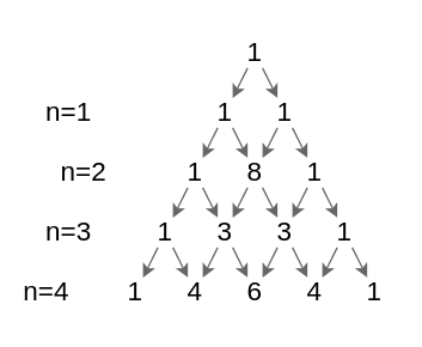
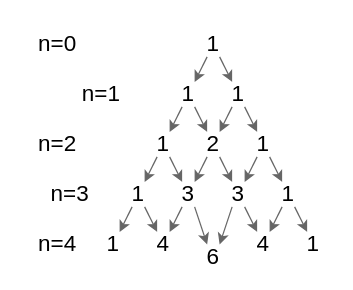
  <mxCell id="0" />
  <mxCell id="1" parent="0" />
- <mxCell id="2" value="n=1" style="text;html=1;align=center;verticalAlign=middle;resizable=0;points=[];autosize=1;fontSize=18;" parent="1" vertex="1"><mxGeometry x="20" y="60" width="50" height="30" as="geometry" /></mxCell>
+ <mxCell id="2" value="n=1" style="text;html=1;align=center;verticalAlign=middle;resizable=0;points=[];autosize=1;fontSize=18;" parent="1" vertex="1"><mxGeometry x="55" y="60" width="50" height="30" as="geometry" /></mxCell>
  <mxCell id="3" value="1" style="rounded=0;whiteSpace=wrap;html=1;fillColor=none;strokeColor=none;fontSize=18;" parent="1" vertex="1"><mxGeometry x="140" y="65" width="20" height="20" as="geometry" /></mxCell>
- <mxCell id="4" value="8" style="rounded=0;whiteSpace=wrap;html=1;fillColor=none;strokeColor=none;fontSize=18;" parent="1" vertex="1"><mxGeometry x="160" y="105" width="20" height="20" as="geometry" /></mxCell>
+ <mxCell id="4" value="2" style="rounded=0;whiteSpace=wrap;html=1;fillColor=none;strokeColor=none;fontSize=18;" parent="1" vertex="1"><mxGeometry x="160" y="105" width="20" height="20" as="geometry" /></mxCell>
  <mxCell id="5" style="edgeStyle=none;rounded=0;orthogonalLoop=1;jettySize=auto;html=1;exitX=0.75;exitY=1;exitDx=0;exitDy=0;fontSize=18;strokeColor=#666666;" parent="1" source="3" target="4" edge="1"><mxGeometry relative="1" as="geometry" /></mxCell>
  <mxCell id="6" value="1" style="rounded=0;whiteSpace=wrap;html=1;fillColor=none;strokeColor=none;fontSize=18;" parent="1" vertex="1"><mxGeometry x="200" y="105" width="20" height="20" as="geometry" /></mxCell>
  <mxCell id="7" value="1" style="rounded=0;whiteSpace=wrap;html=1;fillColor=none;strokeColor=none;fontSize=18;" parent="1" vertex="1"><mxGeometry x="120" y="105" width="20" height="20" as="geometry" /></mxCell>
  <mxCell id="8" style="edgeStyle=none;rounded=0;orthogonalLoop=1;jettySize=auto;html=1;exitX=0.25;exitY=1;exitDx=0;exitDy=0;fontSize=18;strokeColor=#666666;" parent="1" source="3" target="7" edge="1"><mxGeometry relative="1" as="geometry" /></mxCell>
  <mxCell id="9" value="1" style="rounded=0;whiteSpace=wrap;html=1;fillColor=none;strokeColor=none;fontSize=18;" parent="1" vertex="1"><mxGeometry x="100" y="145" width="20" height="20" as="geometry" /></mxCell>
  <mxCell id="10" style="edgeStyle=none;rounded=0;orthogonalLoop=1;jettySize=auto;html=1;exitX=0.25;exitY=1;exitDx=0;exitDy=0;entryX=0.75;entryY=0;entryDx=0;entryDy=0;fontSize=18;strokeColor=#666666;" parent="1" source="7" target="9" edge="1"><mxGeometry relative="1" as="geometry" /></mxCell>
  <mxCell id="11" value="3" style="rounded=0;whiteSpace=wrap;html=1;fillColor=none;strokeColor=none;fontSize=18;" parent="1" vertex="1"><mxGeometry x="140" y="145" width="20" height="20" as="geometry" /></mxCell>
  <mxCell id="12" style="edgeStyle=none;rounded=0;orthogonalLoop=1;jettySize=auto;html=1;exitX=0.25;exitY=1;exitDx=0;exitDy=0;fontSize=18;strokeColor=#666666;" parent="1" source="4" target="11" edge="1"><mxGeometry relative="1" as="geometry" /></mxCell>
  <mxCell id="13" style="edgeStyle=none;rounded=0;orthogonalLoop=1;jettySize=auto;html=1;exitX=0.75;exitY=1;exitDx=0;exitDy=0;fontSize=18;strokeColor=#666666;" parent="1" source="7" target="11" edge="1"><mxGeometry relative="1" as="geometry" /></mxCell>
  <mxCell id="14" value="3" style="rounded=0;whiteSpace=wrap;html=1;fillColor=none;strokeColor=none;fontSize=18;" parent="1" vertex="1"><mxGeometry x="180" y="145" width="20" height="20" as="geometry" /></mxCell>
  <mxCell id="15" style="edgeStyle=none;rounded=0;orthogonalLoop=1;jettySize=auto;html=1;exitX=0.75;exitY=1;exitDx=0;exitDy=0;entryX=0.25;entryY=0;entryDx=0;entryDy=0;fontSize=18;strokeColor=#666666;" parent="1" source="4" target="14" edge="1"><mxGeometry relative="1" as="geometry" /></mxCell>
  <mxCell id="16" style="edgeStyle=none;rounded=0;orthogonalLoop=1;jettySize=auto;html=1;exitX=0.25;exitY=1;exitDx=0;exitDy=0;fontSize=18;strokeColor=#666666;" parent="1" source="6" target="14" edge="1"><mxGeometry relative="1" as="geometry" /></mxCell>
  <mxCell id="17" value="1" style="rounded=0;whiteSpace=wrap;html=1;fillColor=none;strokeColor=none;fontSize=18;" parent="1" vertex="1"><mxGeometry x="220" y="145" width="20" height="20" as="geometry" /></mxCell>
  <mxCell id="18" style="edgeStyle=none;rounded=0;orthogonalLoop=1;jettySize=auto;html=1;exitX=0.75;exitY=1;exitDx=0;exitDy=0;fontSize=18;strokeColor=#666666;" parent="1" source="6" target="17" edge="1"><mxGeometry relative="1" as="geometry" /></mxCell>
  <mxCell id="19" style="edgeStyle=none;rounded=0;orthogonalLoop=1;jettySize=auto;html=1;exitX=0.25;exitY=1;exitDx=0;exitDy=0;entryX=0.75;entryY=0;entryDx=0;entryDy=0;fontSize=18;strokeColor=#666666;" parent="1" source="21" target="4" edge="1"><mxGeometry relative="1" as="geometry" /></mxCell>
  <mxCell id="20" style="edgeStyle=none;rounded=0;orthogonalLoop=1;jettySize=auto;html=1;exitX=0.75;exitY=1;exitDx=0;exitDy=0;entryX=0.25;entryY=0;entryDx=0;entryDy=0;fontSize=18;strokeColor=#666666;" parent="1" source="21" target="6" edge="1"><mxGeometry relative="1" as="geometry" /></mxCell>
  <mxCell id="21" value="1" style="rounded=0;whiteSpace=wrap;html=1;fillColor=none;strokeColor=none;fontSize=18;" parent="1" vertex="1"><mxGeometry x="180" y="65" width="20" height="20" as="geometry" /></mxCell>
  <mxCell id="22" value="1" style="rounded=0;whiteSpace=wrap;html=1;fillColor=none;strokeColor=none;fontSize=18;" parent="1" vertex="1"><mxGeometry x="80" y="185" width="20" height="20" as="geometry" /></mxCell>
  <mxCell id="23" style="edgeStyle=none;rounded=0;orthogonalLoop=1;jettySize=auto;html=1;exitX=0.25;exitY=1;exitDx=0;exitDy=0;fontSize=18;strokeColor=#666666;" parent="1" source="9" target="22" edge="1"><mxGeometry relative="1" as="geometry" /></mxCell>
  <mxCell id="24" value="4" style="rounded=0;whiteSpace=wrap;html=1;fillColor=none;strokeColor=none;fontSize=18;" parent="1" vertex="1"><mxGeometry x="120" y="185" width="20" height="20" as="geometry" /></mxCell>
  <mxCell id="25" style="edgeStyle=none;rounded=0;orthogonalLoop=1;jettySize=auto;html=1;exitX=0.75;exitY=1;exitDx=0;exitDy=0;entryX=0.25;entryY=0;entryDx=0;entryDy=0;fontSize=18;strokeColor=#666666;" parent="1" source="9" target="24" edge="1"><mxGeometry relative="1" as="geometry" /></mxCell>
  <mxCell id="26" style="edgeStyle=none;rounded=0;orthogonalLoop=1;jettySize=auto;html=1;exitX=0.25;exitY=1;exitDx=0;exitDy=0;entryX=0.75;entryY=0;entryDx=0;entryDy=0;fontSize=18;strokeColor=#666666;" parent="1" source="11" target="24" edge="1"><mxGeometry relative="1" as="geometry" /></mxCell>
- <mxCell id="27" value="6" style="rounded=0;whiteSpace=wrap;html=1;fillColor=none;strokeColor=none;fontSize=18;" parent="1" vertex="1"><mxGeometry x="160" y="185" width="20" height="20" as="geometry" /></mxCell>
+ <mxCell id="27" value="6" style="rounded=0;whiteSpace=wrap;html=1;fillColor=none;strokeColor=none;fontSize=18;" parent="1" vertex="1"><mxGeometry x="160" y="195" width="20" height="20" as="geometry" /></mxCell>
  <mxCell id="28" style="edgeStyle=none;rounded=0;orthogonalLoop=1;jettySize=auto;html=1;exitX=0.75;exitY=1;exitDx=0;exitDy=0;entryX=0.25;entryY=0;entryDx=0;entryDy=0;fontSize=18;strokeColor=#666666;" parent="1" source="11" target="27" edge="1"><mxGeometry relative="1" as="geometry" /></mxCell>
  <mxCell id="29" style="edgeStyle=none;rounded=0;orthogonalLoop=1;jettySize=auto;html=1;exitX=0.25;exitY=1;exitDx=0;exitDy=0;entryX=0.75;entryY=0;entryDx=0;entryDy=0;fontSize=18;strokeColor=#666666;" parent="1" source="14" target="27" edge="1"><mxGeometry relative="1" as="geometry" /></mxCell>
  <mxCell id="30" value="4" style="rounded=0;whiteSpace=wrap;html=1;fillColor=none;strokeColor=none;fontSize=18;" parent="1" vertex="1"><mxGeometry x="200" y="185" width="20" height="20" as="geometry" /></mxCell>
  <mxCell id="31" style="edgeStyle=none;rounded=0;orthogonalLoop=1;jettySize=auto;html=1;exitX=0.75;exitY=1;exitDx=0;exitDy=0;fontSize=18;strokeColor=#666666;" parent="1" source="14" target="30" edge="1"><mxGeometry relative="1" as="geometry" /></mxCell>
  <mxCell id="32" style="edgeStyle=none;rounded=0;orthogonalLoop=1;jettySize=auto;html=1;exitX=0.25;exitY=1;exitDx=0;exitDy=0;fontSize=18;strokeColor=#666666;" parent="1" source="17" target="30" edge="1"><mxGeometry relative="1" as="geometry" /></mxCell>
  <mxCell id="33" value="1" style="rounded=0;whiteSpace=wrap;html=1;fillColor=none;strokeColor=none;fontSize=18;" parent="1" vertex="1"><mxGeometry x="240" y="185" width="20" height="20" as="geometry" /></mxCell>
  <mxCell id="34" style="edgeStyle=none;rounded=0;orthogonalLoop=1;jettySize=auto;html=1;exitX=0.75;exitY=1;exitDx=0;exitDy=0;entryX=0.25;entryY=0;entryDx=0;entryDy=0;fontSize=18;strokeColor=#666666;" parent="1" source="17" target="33" edge="1"><mxGeometry relative="1" as="geometry" /></mxCell>
- <mxCell id="35" value="n=2" style="text;html=1;align=center;verticalAlign=middle;resizable=0;points=[];autosize=1;fontSize=18;" parent="1" vertex="1"><mxGeometry x="30" y="100" width="50" height="30" as="geometry" /></mxCell>
- <mxCell id="36" value="n=3" style="text;html=1;align=center;verticalAlign=middle;resizable=0;points=[];autosize=1;fontSize=18;" parent="1" vertex="1"><mxGeometry x="20" y="140" width="50" height="30" as="geometry" /></mxCell>
- <mxCell id="37" value="n=4" style="text;html=1;align=center;verticalAlign=middle;resizable=0;points=[];autosize=1;fontSize=18;" parent="1" vertex="1"><mxGeometry x="5" y="180" width="50" height="30" as="geometry" /></mxCell>
+ <mxCell id="35" value="n=2" style="text;html=1;align=center;verticalAlign=middle;resizable=0;points=[];autosize=1;fontSize=18;" parent="1" vertex="1"><mxGeometry x="20" y="100" width="50" height="30" as="geometry" /></mxCell>
+ <mxCell id="36" value="n=3" style="text;html=1;align=center;verticalAlign=middle;resizable=0;points=[];autosize=1;fontSize=18;" parent="1" vertex="1"><mxGeometry x="30" y="140" width="50" height="30" as="geometry" /></mxCell>
+ <mxCell id="37" value="n=4" style="text;html=1;align=center;verticalAlign=middle;resizable=0;points=[];autosize=1;fontSize=18;" parent="1" vertex="1"><mxGeometry x="20" y="180" width="50" height="30" as="geometry" /></mxCell>
  <mxCell id="38" style="edgeStyle=none;rounded=0;orthogonalLoop=1;jettySize=auto;html=1;exitX=0.25;exitY=1;exitDx=0;exitDy=0;entryX=0.75;entryY=0;entryDx=0;entryDy=0;fontSize=18;strokeColor=#666666;" parent="1" source="40" target="3" edge="1"><mxGeometry relative="1" as="geometry" /></mxCell>
  <mxCell id="39" style="edgeStyle=none;rounded=0;orthogonalLoop=1;jettySize=auto;html=1;exitX=0.75;exitY=1;exitDx=0;exitDy=0;entryX=0.25;entryY=0;entryDx=0;entryDy=0;fontSize=18;strokeColor=#666666;" parent="1" source="40" target="21" edge="1"><mxGeometry relative="1" as="geometry" /></mxCell>
  <mxCell id="40" value="1" style="rounded=0;whiteSpace=wrap;html=1;fillColor=none;strokeColor=none;fontSize=18;" parent="1" vertex="1"><mxGeometry x="160" y="25" width="20" height="20" as="geometry" /></mxCell>
+ <mxCell id="41" value="n=0" style="text;html=1;align=center;verticalAlign=middle;resizable=0;points=[];autosize=1;fontSize=18;" parent="1" vertex="1"><mxGeometry x="20" y="20" width="50" height="30" as="geometry" /></mxCell>
